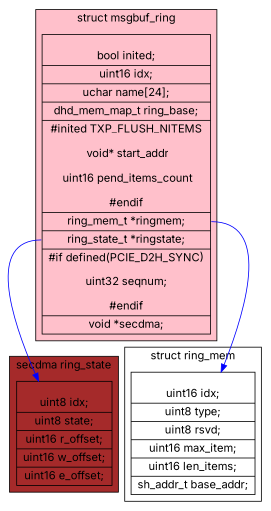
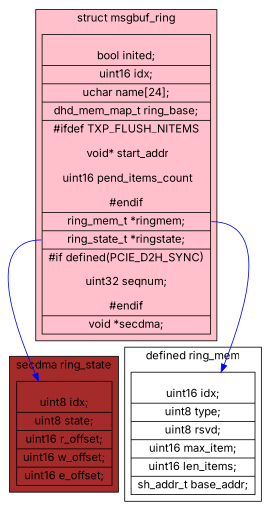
  digraph {
    fontname=Inter
    node [fontname=Inter shape=record]
    edge [color=blue fontname=Inter]
-   n1 [label="{\n			bool        inited;\n    		|uint16      idx;\n    		|uchar       name[24];\n    		|dhd_mem_map_t   ring_base;\n	|#inited TXP_FLUSH_NITEMS\n\n    void*       start_addr\n\n    uint16      pend_items_count\n\n	#endif\n    |<ringmem>ring_mem_t  *ringmem;\n    |<ringstate>ring_state_t    *ringstate;\n	|#if defined\(PCIE_D2H_SYNC\)\n    \nuint32      seqnum;\n	\n#endif\n    |void *secdma;\n		}"]
+   n1 [label="{\n			bool        inited;\n    		|uint16      idx;\n    		|uchar       name[24];\n    		|dhd_mem_map_t   ring_base;\n	|#ifdef TXP_FLUSH_NITEMS\n\n    void*       start_addr\n\n    uint16      pend_items_count\n\n	#endif\n    |<ringmem>ring_mem_t  *ringmem;\n    |<ringstate>ring_state_t    *ringstate;\n	|#if defined\(PCIE_D2H_SYNC\)\n    \nuint32      seqnum;\n	\n#endif\n    |void *secdma;\n		}"]
    n2 [label="{\n			uint8 idx;\n		    |uint8 state;\n			|uint16 r_offset;\n			|uint16 w_offset;\n			|uint16 e_offset;\n		}"]
    n3 [label="{\n		uint16      idx;\n    	|uint8       type;\n    	|uint8       rsvd;\n    	|uint16      max_item;\n    	|uint16      len_items;\n    	|sh_addr_t   base_addr;\n		}"]
    subgraph cluster_1 {
      bgcolor=pink
      label="struct msgbuf_ring"
      n1
    }
    subgraph cluster_2 {
      bgcolor=brown
      label="secdma ring_state"
      n2
    }
    subgraph cluster_3 {
-     label="struct ring_mem"
+     label="defined ring_mem"
      n3
    }
    n1 -> n2 [tailport=ringstate]
    n1 -> n3 [tailport=ringmem]
  }
